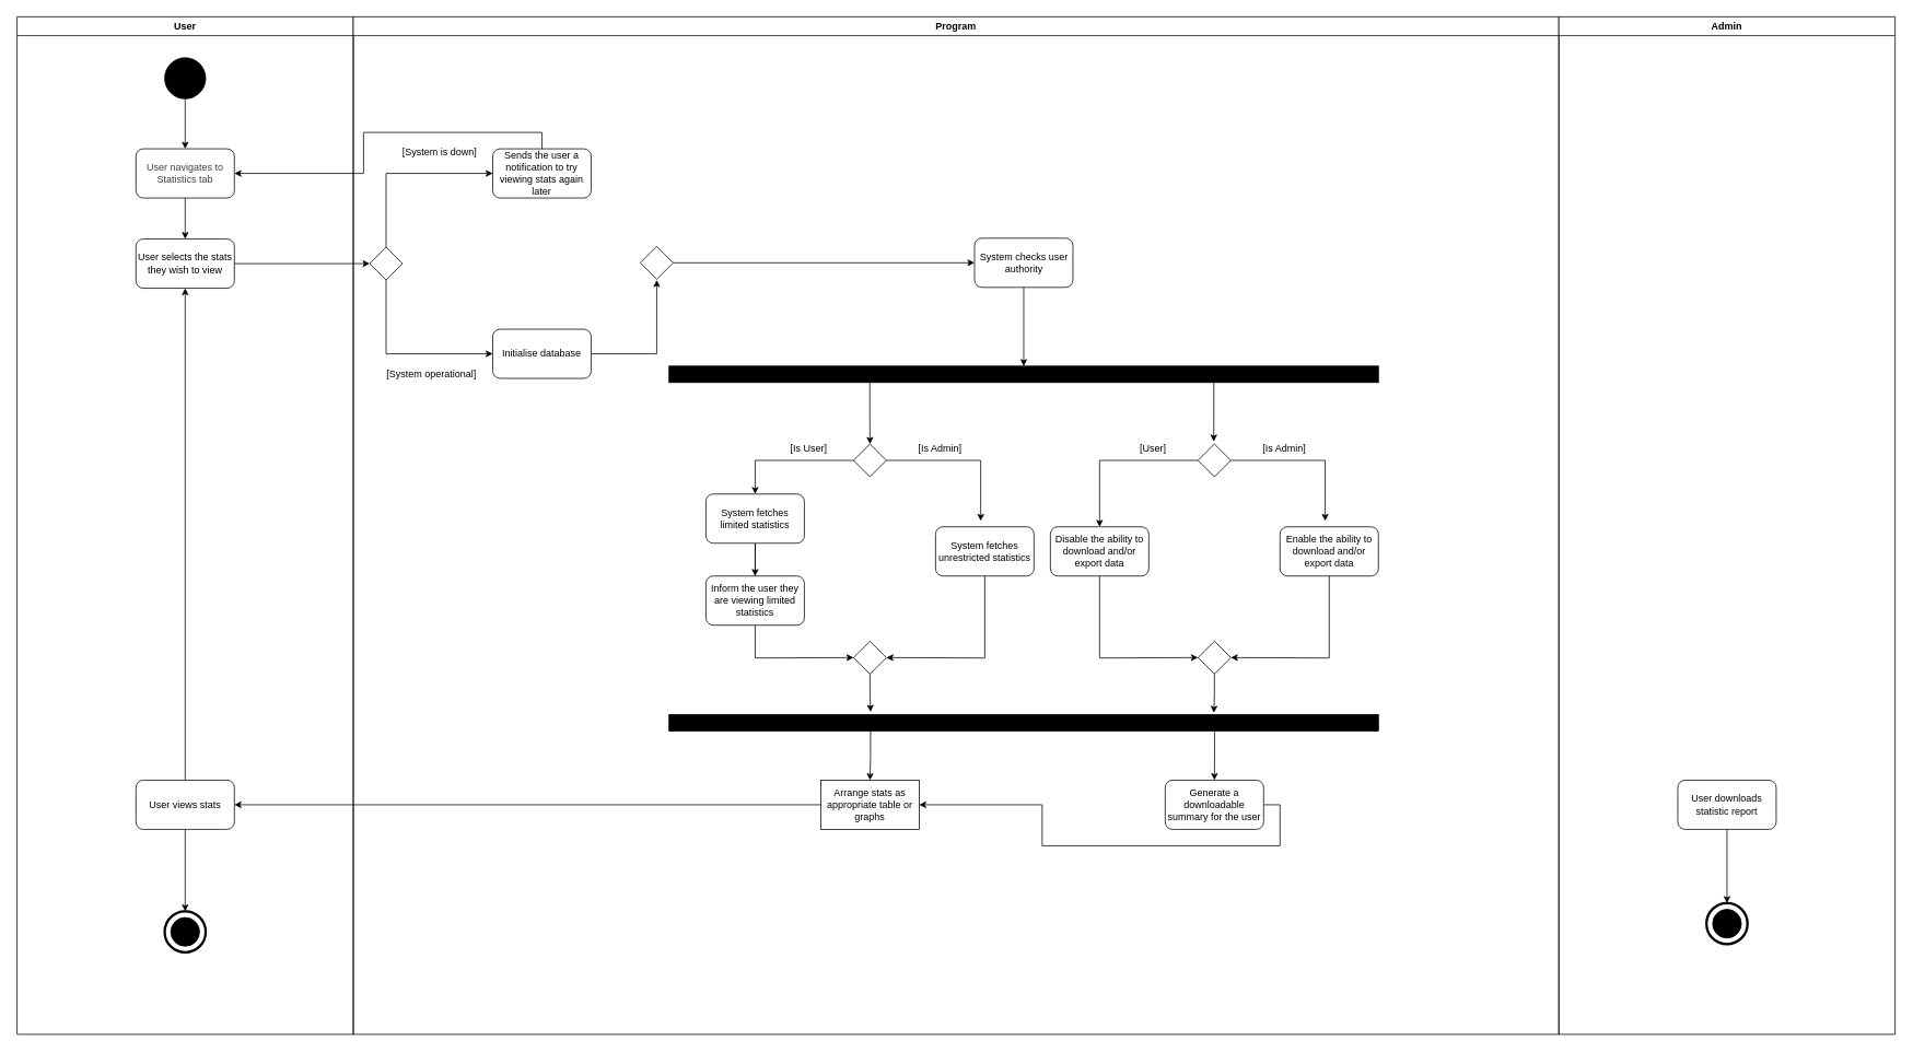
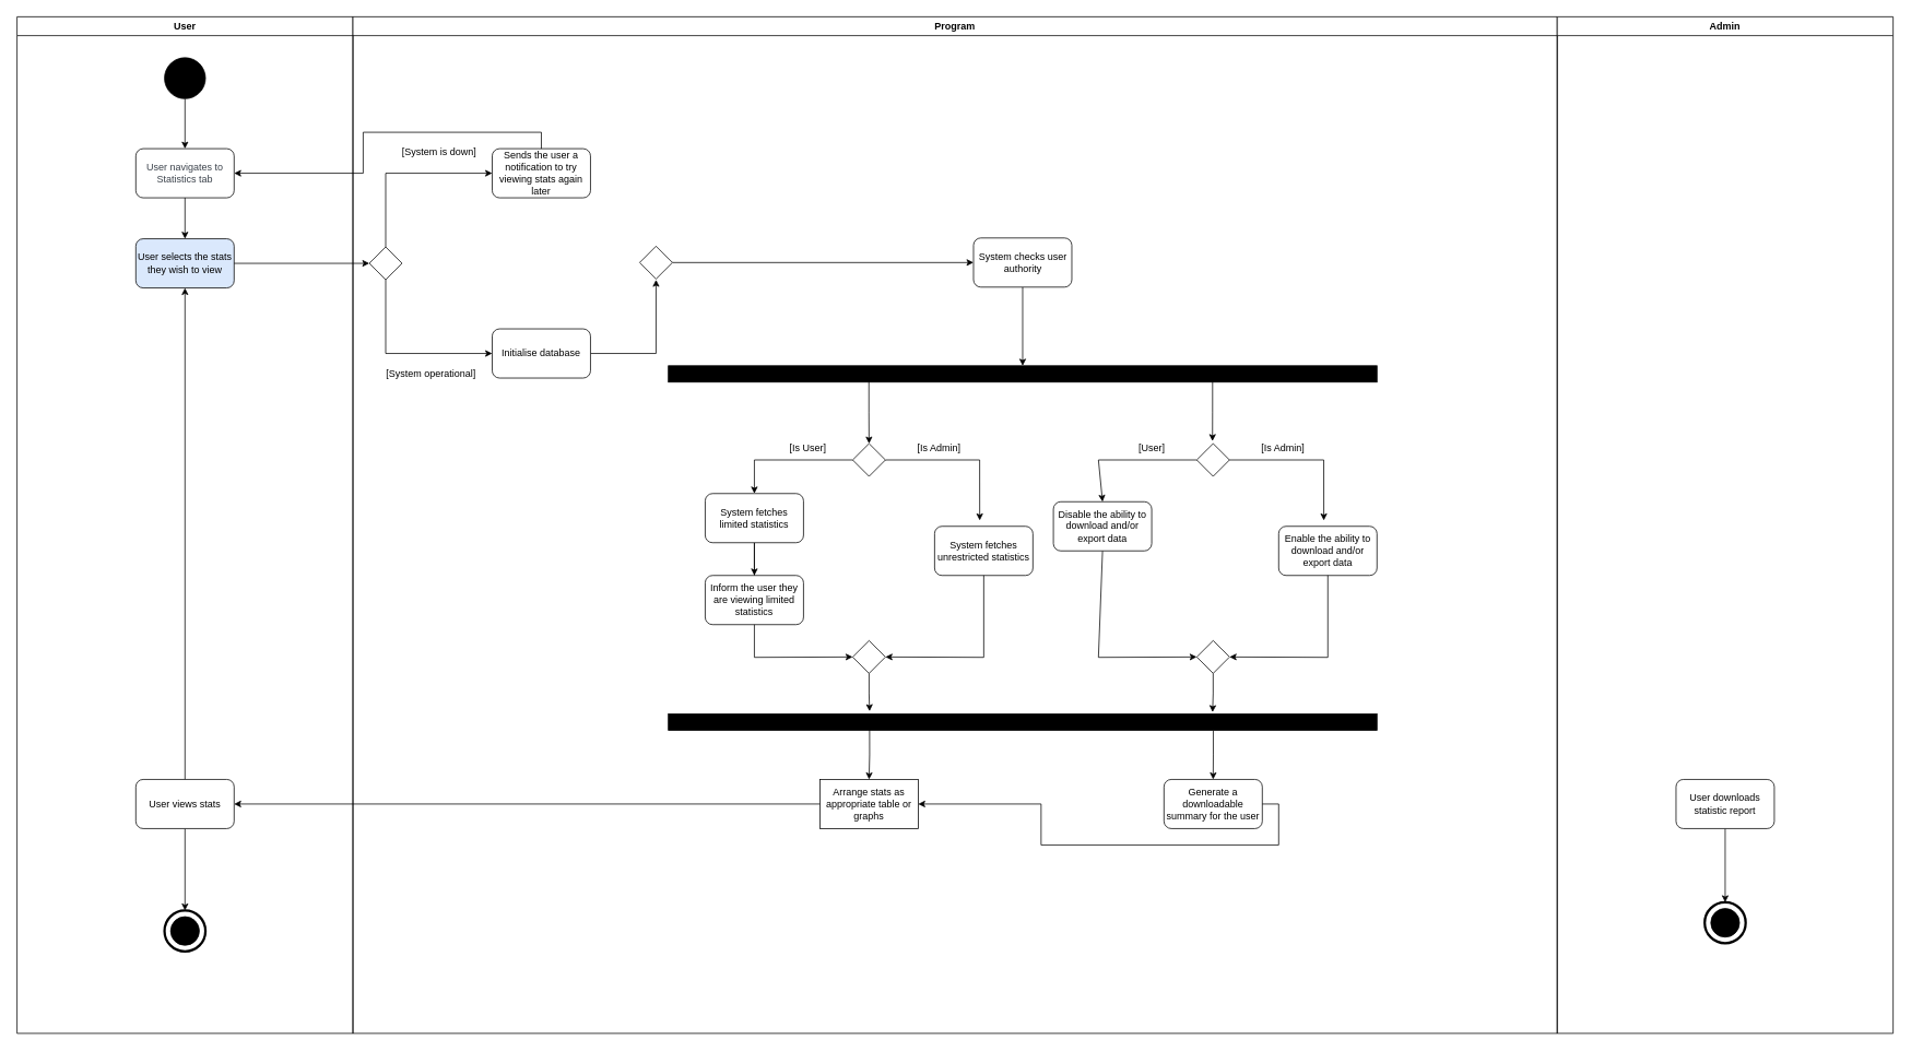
  <mxCell id="0" />
  <mxCell id="1" parent="0" />
  <mxCell id="2" value="User" style="swimlane;whiteSpace=wrap;html=1;" vertex="1" parent="1"><mxGeometry x="20" y="20" width="410" height="1241" as="geometry" /></mxCell>
  <mxCell id="3" value="" style="edgeStyle=orthogonalEdgeStyle;rounded=0;orthogonalLoop=1;jettySize=auto;html=1;" edge="1" parent="2" source="4" target="7"><mxGeometry relative="1" as="geometry" /></mxCell>
  <mxCell id="4" value="&lt;span data-lucid-content=&quot;{&amp;quot;t&amp;quot;:&amp;quot;User navigates to the sign up page&amp;quot;,&amp;quot;m&amp;quot;:[{&amp;quot;s&amp;quot;:0,&amp;quot;n&amp;quot;:&amp;quot;s&amp;quot;,&amp;quot;v&amp;quot;:22.222,&amp;quot;e&amp;quot;:34},{&amp;quot;s&amp;quot;:0,&amp;quot;n&amp;quot;:&amp;quot;fsp&amp;quot;,&amp;quot;v&amp;quot;:&amp;quot;ss_presetShapeStyle1_textStyle&amp;quot;,&amp;quot;e&amp;quot;:34},{&amp;quot;s&amp;quot;:0,&amp;quot;n&amp;quot;:&amp;quot;fsp2&amp;quot;,&amp;quot;v&amp;quot;:&amp;quot;ss_presetShapeStyle1_textStyle&amp;quot;,&amp;quot;e&amp;quot;:34}]}&quot; data-lucid-type=&quot;application/vnd.lucid.text&quot;&gt;&lt;span style=&quot;color: rgb(58, 65, 74);&quot;&gt;&lt;font style=&quot;font-size: 12px;&quot;&gt;User navigates to Statistics tab&lt;/font&gt;&lt;/span&gt;&lt;/span&gt;" style="rounded=1;whiteSpace=wrap;html=1;" vertex="1" parent="2"><mxGeometry x="145" y="161" width="120" height="60" as="geometry" /></mxCell>
  <mxCell id="5" value="" style="edgeStyle=orthogonalEdgeStyle;rounded=0;orthogonalLoop=1;jettySize=auto;html=1;" edge="1" parent="2" source="6" target="4"><mxGeometry relative="1" as="geometry" /></mxCell>
  <mxCell id="6" value="" style="ellipse;whiteSpace=wrap;html=1;aspect=fixed;fillColor=#000000;" vertex="1" parent="2"><mxGeometry x="180" y="50" width="50" height="50" as="geometry" /></mxCell>
- <mxCell id="7" value="User selects the stats they wish to view" style="rounded=1;whiteSpace=wrap;html=1;" vertex="1" parent="2"><mxGeometry x="145" y="271" width="120" height="60" as="geometry" /></mxCell>
+ <mxCell id="7" value="User selects the stats they wish to view" style="rounded=1;whiteSpace=wrap;html=1;fillColor=#dae8fc;" vertex="1" parent="2"><mxGeometry x="145" y="271" width="120" height="60" as="geometry" /></mxCell>
  <mxCell id="8" style="edgeStyle=none;rounded=0;orthogonalLoop=1;jettySize=auto;html=1;exitX=0.5;exitY=0;exitDx=0;exitDy=0;entryX=0.5;entryY=1;entryDx=0;entryDy=0;" edge="1" parent="2" source="10" target="7"><mxGeometry relative="1" as="geometry" /></mxCell>
  <mxCell id="9" style="edgeStyle=orthogonalEdgeStyle;rounded=0;orthogonalLoop=1;jettySize=auto;html=1;exitX=0.5;exitY=1;exitDx=0;exitDy=0;entryX=0.5;entryY=0;entryDx=0;entryDy=0;" edge="1" parent="2" source="10" target="12"><mxGeometry relative="1" as="geometry" /></mxCell>
  <mxCell id="10" value="User views stats" style="rounded=1;whiteSpace=wrap;html=1;" vertex="1" parent="2"><mxGeometry x="145" y="931" width="120" height="60" as="geometry" /></mxCell>
  <mxCell id="11" value="" style="group" vertex="1" connectable="0" parent="2"><mxGeometry x="180" y="1091" width="50" height="50" as="geometry" /></mxCell>
  <mxCell id="12" value="" style="ellipse;whiteSpace=wrap;html=1;aspect=fixed;fillColor=none;strokeWidth=3;movable=1;resizable=1;rotatable=1;deletable=1;editable=1;locked=0;connectable=1;" vertex="1" parent="11"><mxGeometry width="50" height="50" as="geometry" /></mxCell>
  <mxCell id="13" value="" style="ellipse;whiteSpace=wrap;html=1;aspect=fixed;fillColor=#000000;movable=1;resizable=1;rotatable=1;deletable=1;editable=1;locked=0;connectable=1;" vertex="1" parent="11"><mxGeometry x="7.5" y="7.5" width="35" height="35" as="geometry" /></mxCell>
  <mxCell id="14" value="Program" style="swimlane;whiteSpace=wrap;html=1;" vertex="1" parent="1"><mxGeometry x="430" y="20" width="1470" height="1241" as="geometry" /></mxCell>
  <mxCell id="15" style="edgeStyle=orthogonalEdgeStyle;rounded=0;orthogonalLoop=1;jettySize=auto;html=1;exitX=0.5;exitY=1;exitDx=0;exitDy=0;entryX=0.5;entryY=0;entryDx=0;entryDy=0;" edge="1" parent="14" source="16" target="55"><mxGeometry relative="1" as="geometry" /></mxCell>
  <mxCell id="16" value="System checks user authority" style="rounded=1;whiteSpace=wrap;html=1;" vertex="1" parent="14"><mxGeometry x="757.5" y="270" width="120" height="60" as="geometry" /></mxCell>
  <mxCell id="17" style="edgeStyle=none;rounded=0;orthogonalLoop=1;jettySize=auto;html=1;exitX=0;exitY=0.5;exitDx=0;exitDy=0;entryX=0.5;entryY=0;entryDx=0;entryDy=0;curved=0;jumpStyle=none;" edge="1" parent="14" source="19" target="22"><mxGeometry relative="1" as="geometry"><mxPoint x="490" y="582" as="targetPoint" /><Array as="points"><mxPoint x="490" y="541" /></Array></mxGeometry></mxCell>
  <mxCell id="18" style="edgeStyle=orthogonalEdgeStyle;rounded=0;orthogonalLoop=1;jettySize=auto;html=1;entryX=0.5;entryY=0;entryDx=0;entryDy=0;exitX=0.283;exitY=0.92;exitDx=0;exitDy=0;exitPerimeter=0;" edge="1" parent="14" source="55" target="19"><mxGeometry relative="1" as="geometry"><mxPoint x="610" y="481" as="targetPoint" /><mxPoint x="670" y="481" as="sourcePoint" /></mxGeometry></mxCell>
  <mxCell id="19" value="" style="rhombus;whiteSpace=wrap;html=1;" vertex="1" parent="14"><mxGeometry x="610" y="521" width="40" height="40" as="geometry" /></mxCell>
  <mxCell id="20" style="edgeStyle=none;rounded=0;orthogonalLoop=1;jettySize=auto;html=1;exitX=0.5;exitY=1;exitDx=0;exitDy=0;entryX=0;entryY=0.5;entryDx=0;entryDy=0;" edge="1" parent="14" source="22" target="28"><mxGeometry relative="1" as="geometry"><Array as="points"><mxPoint x="490" y="782" /></Array></mxGeometry></mxCell>
  <mxCell id="21" style="edgeStyle=none;rounded=0;orthogonalLoop=1;jettySize=auto;html=1;exitX=0.5;exitY=1;exitDx=0;exitDy=0;entryX=0.5;entryY=0;entryDx=0;entryDy=0;" edge="1" parent="14" source="22" target="52"><mxGeometry relative="1" as="geometry" /></mxCell>
  <mxCell id="22" value="System fetches limited statistics" style="rounded=1;whiteSpace=wrap;html=1;" vertex="1" parent="14"><mxGeometry x="430" y="582" width="120" height="60" as="geometry" /></mxCell>
  <mxCell id="23" style="edgeStyle=none;rounded=0;orthogonalLoop=1;jettySize=auto;html=1;exitX=0.5;exitY=1;exitDx=0;exitDy=0;entryX=1;entryY=0.5;entryDx=0;entryDy=0;" edge="1" parent="14" source="24" target="28"><mxGeometry relative="1" as="geometry"><mxPoint x="770" y="792" as="targetPoint" /><Array as="points"><mxPoint x="770" y="662" /><mxPoint x="770" y="782" /></Array></mxGeometry></mxCell>
  <mxCell id="24" value="System fetches unrestricted statistics" style="rounded=1;whiteSpace=wrap;html=1;" vertex="1" parent="14"><mxGeometry x="710" y="622" width="120" height="60" as="geometry" /></mxCell>
  <mxCell id="25" style="edgeStyle=none;rounded=0;orthogonalLoop=1;jettySize=auto;html=1;exitX=1;exitY=0.5;exitDx=0;exitDy=0;entryX=0.459;entryY=-0.119;entryDx=0;entryDy=0;entryPerimeter=0;" edge="1" parent="14" source="19" target="24"><mxGeometry relative="1" as="geometry"><Array as="points"><mxPoint x="765" y="541" /></Array></mxGeometry></mxCell>
  <mxCell id="26" value="[Is User]" style="text;html=1;align=center;verticalAlign=middle;resizable=0;points=[];autosize=1;strokeColor=none;fillColor=none;" vertex="1" parent="14"><mxGeometry x="520" y="512" width="70" height="30" as="geometry" /></mxCell>
  <mxCell id="27" value="[Is Admin]" style="text;html=1;align=center;verticalAlign=middle;resizable=0;points=[];autosize=1;strokeColor=none;fillColor=none;" vertex="1" parent="14"><mxGeometry x="675" y="512" width="80" height="30" as="geometry" /></mxCell>
  <mxCell id="28" value="" style="rhombus;whiteSpace=wrap;html=1;" vertex="1" parent="14"><mxGeometry x="610" y="761.5" width="40" height="40" as="geometry" /></mxCell>
  <mxCell id="29" style="edgeStyle=orthogonalEdgeStyle;rounded=0;orthogonalLoop=1;jettySize=auto;html=1;entryX=0.5;entryY=0;entryDx=0;entryDy=0;exitX=0.284;exitY=0.9;exitDx=0;exitDy=0;exitPerimeter=0;" edge="1" parent="14" source="56" target="30"><mxGeometry relative="1" as="geometry"><mxPoint x="660" y="901" as="targetPoint" /><mxPoint x="630" y="881" as="sourcePoint" /></mxGeometry></mxCell>
  <mxCell id="30" value="Arrange stats as appropriate table or graphs" style="whiteSpace=wrap;html=1;rounded=0;" vertex="1" parent="14"><mxGeometry x="570" y="931" width="120" height="60" as="geometry" /></mxCell>
  <mxCell id="31" value="Sends the user a notification to try viewing stats again later" style="rounded=1;whiteSpace=wrap;html=1;" vertex="1" parent="14"><mxGeometry x="170" y="161" width="120" height="60" as="geometry" /></mxCell>
  <mxCell id="32" style="edgeStyle=none;rounded=0;orthogonalLoop=1;jettySize=auto;html=1;exitX=0.5;exitY=0;exitDx=0;exitDy=0;entryX=0;entryY=0.5;entryDx=0;entryDy=0;" edge="1" parent="14" source="34" target="31"><mxGeometry relative="1" as="geometry"><Array as="points"><mxPoint x="40" y="191" /></Array></mxGeometry></mxCell>
  <mxCell id="33" style="edgeStyle=none;rounded=0;orthogonalLoop=1;jettySize=auto;html=1;exitX=0.5;exitY=1;exitDx=0;exitDy=0;entryX=0;entryY=0.5;entryDx=0;entryDy=0;" edge="1" parent="14" source="34" target="37"><mxGeometry relative="1" as="geometry"><Array as="points"><mxPoint x="40" y="411" /></Array></mxGeometry></mxCell>
  <mxCell id="34" value="" style="rhombus;whiteSpace=wrap;html=1;" vertex="1" parent="14"><mxGeometry x="20" y="281" width="40" height="40" as="geometry" /></mxCell>
  <mxCell id="35" value="[System is down]" style="text;html=1;align=center;verticalAlign=middle;resizable=0;points=[];autosize=1;strokeColor=none;fillColor=none;" vertex="1" parent="14"><mxGeometry x="50" y="151" width="110" height="30" as="geometry" /></mxCell>
  <mxCell id="36" style="edgeStyle=none;rounded=0;orthogonalLoop=1;jettySize=auto;html=1;exitX=1;exitY=0.5;exitDx=0;exitDy=0;" edge="1" parent="14" source="37"><mxGeometry relative="1" as="geometry"><mxPoint x="370" y="321" as="targetPoint" /><Array as="points"><mxPoint x="370" y="411" /></Array></mxGeometry></mxCell>
  <mxCell id="37" value="Initialise database" style="rounded=1;whiteSpace=wrap;html=1;" vertex="1" parent="14"><mxGeometry x="170" y="381" width="120" height="60" as="geometry" /></mxCell>
  <mxCell id="38" style="edgeStyle=none;rounded=0;orthogonalLoop=1;jettySize=auto;html=1;exitX=1;exitY=0.5;exitDx=0;exitDy=0;entryX=0;entryY=0.5;entryDx=0;entryDy=0;" edge="1" parent="14" source="39" target="16"><mxGeometry relative="1" as="geometry" /></mxCell>
  <mxCell id="39" value="" style="rhombus;whiteSpace=wrap;html=1;" vertex="1" parent="14"><mxGeometry x="350" y="280" width="40" height="40" as="geometry" /></mxCell>
  <mxCell id="40" value="[System operational]" style="text;html=1;align=center;verticalAlign=middle;resizable=0;points=[];autosize=1;strokeColor=none;fillColor=none;" vertex="1" parent="14"><mxGeometry x="30" y="421" width="130" height="30" as="geometry" /></mxCell>
  <mxCell id="41" style="edgeStyle=none;rounded=0;orthogonalLoop=1;jettySize=auto;html=1;exitX=0;exitY=0.5;exitDx=0;exitDy=0;entryX=0.5;entryY=0;entryDx=0;entryDy=0;curved=0;jumpStyle=none;" edge="1" parent="14" source="43" target="45"><mxGeometry relative="1" as="geometry"><mxPoint x="910" y="582" as="targetPoint" /><Array as="points"><mxPoint x="910" y="541" /></Array></mxGeometry></mxCell>
  <mxCell id="42" style="edgeStyle=orthogonalEdgeStyle;rounded=0;orthogonalLoop=1;jettySize=auto;html=1;exitX=0.768;exitY=0.94;exitDx=0;exitDy=0;exitPerimeter=0;entryX=0.48;entryY=-0.075;entryDx=0;entryDy=0;entryPerimeter=0;" edge="1" parent="14" source="55" target="43"><mxGeometry relative="1" as="geometry"><mxPoint x="1020" y="491" as="targetPoint" /></mxGeometry></mxCell>
  <mxCell id="43" value="" style="rhombus;whiteSpace=wrap;html=1;" vertex="1" parent="14"><mxGeometry x="1030" y="521" width="40" height="40" as="geometry" /></mxCell>
  <mxCell id="44" style="edgeStyle=none;rounded=0;orthogonalLoop=1;jettySize=auto;html=1;exitX=0.5;exitY=1;exitDx=0;exitDy=0;entryX=0;entryY=0.5;entryDx=0;entryDy=0;" edge="1" parent="14" source="45"><mxGeometry relative="1" as="geometry"><Array as="points"><mxPoint x="910" y="782" /></Array><mxPoint x="1030" y="781.5" as="targetPoint" /></mxGeometry></mxCell>
- <mxCell id="45" value="Disable the ability to download and/or export data" style="rounded=1;whiteSpace=wrap;html=1;" vertex="1" parent="14"><mxGeometry x="850" y="622" width="120" height="60" as="geometry" /></mxCell>
+ <mxCell id="45" value="Disable the ability to download and/or export data" style="rounded=1;whiteSpace=wrap;html=1;" vertex="1" parent="14"><mxGeometry x="855" y="592" width="120" height="60" as="geometry" /></mxCell>
  <mxCell id="46" style="edgeStyle=none;rounded=0;orthogonalLoop=1;jettySize=auto;html=1;exitX=0.5;exitY=1;exitDx=0;exitDy=0;entryX=1;entryY=0.5;entryDx=0;entryDy=0;" edge="1" parent="14" source="47"><mxGeometry relative="1" as="geometry"><mxPoint x="1070" y="781.5" as="targetPoint" /><Array as="points"><mxPoint x="1190" y="662" /><mxPoint x="1190" y="782" /></Array></mxGeometry></mxCell>
  <mxCell id="47" value="Enable the ability to download and/or export data" style="rounded=1;whiteSpace=wrap;html=1;" vertex="1" parent="14"><mxGeometry x="1130" y="622" width="120" height="60" as="geometry" /></mxCell>
  <mxCell id="48" style="edgeStyle=none;rounded=0;orthogonalLoop=1;jettySize=auto;html=1;exitX=1;exitY=0.5;exitDx=0;exitDy=0;entryX=0.459;entryY=-0.119;entryDx=0;entryDy=0;entryPerimeter=0;" edge="1" parent="14" source="43" target="47"><mxGeometry relative="1" as="geometry"><Array as="points"><mxPoint x="1185" y="541" /></Array></mxGeometry></mxCell>
  <mxCell id="49" value="[User]" style="text;html=1;align=center;verticalAlign=middle;resizable=0;points=[];autosize=1;strokeColor=none;fillColor=none;" vertex="1" parent="14"><mxGeometry x="945" y="512" width="60" height="30" as="geometry" /></mxCell>
  <mxCell id="50" value="[Is Admin]" style="text;html=1;align=center;verticalAlign=middle;resizable=0;points=[];autosize=1;strokeColor=none;fillColor=none;" vertex="1" parent="14"><mxGeometry x="1095" y="512" width="80" height="30" as="geometry" /></mxCell>
  <mxCell id="51" value="" style="rhombus;whiteSpace=wrap;html=1;" vertex="1" parent="14"><mxGeometry x="1030" y="761.5" width="40" height="40" as="geometry" /></mxCell>
  <mxCell id="52" value="Inform the user they are viewing limited statistics" style="rounded=1;whiteSpace=wrap;html=1;" vertex="1" parent="14"><mxGeometry x="430" y="682" width="120" height="60" as="geometry" /></mxCell>
  <mxCell id="53" style="edgeStyle=orthogonalEdgeStyle;rounded=0;orthogonalLoop=1;jettySize=auto;html=1;entryX=0.5;entryY=0;entryDx=0;entryDy=0;exitX=0.769;exitY=1.014;exitDx=0;exitDy=0;exitPerimeter=0;" edge="1" parent="14" source="56" target="54"><mxGeometry relative="1" as="geometry"><mxPoint x="1090" y="891" as="targetPoint" /><mxPoint x="1020" y="911" as="sourcePoint" /></mxGeometry></mxCell>
  <mxCell id="54" value="Generate a downloadable summary for the user" style="rounded=1;whiteSpace=wrap;html=1;" vertex="1" parent="14"><mxGeometry x="990" y="931" width="120" height="60" as="geometry" /></mxCell>
  <mxCell id="55" value="" style="rounded=0;whiteSpace=wrap;html=1;fillColor=#000000;" vertex="1" parent="14"><mxGeometry x="385" y="426" width="865" height="20" as="geometry" /></mxCell>
  <mxCell id="56" value="" style="rounded=0;whiteSpace=wrap;html=1;fillColor=#000000;" vertex="1" parent="14"><mxGeometry x="385" y="851" width="865" height="20" as="geometry" /></mxCell>
  <mxCell id="57" style="edgeStyle=orthogonalEdgeStyle;rounded=0;orthogonalLoop=1;jettySize=auto;html=1;exitX=0.5;exitY=1;exitDx=0;exitDy=0;entryX=0.768;entryY=-0.106;entryDx=0;entryDy=0;entryPerimeter=0;" edge="1" parent="14" source="51" target="56"><mxGeometry relative="1" as="geometry" /></mxCell>
  <mxCell id="58" style="edgeStyle=orthogonalEdgeStyle;rounded=0;orthogonalLoop=1;jettySize=auto;html=1;exitX=0.5;exitY=1;exitDx=0;exitDy=0;entryX=0.284;entryY=-0.165;entryDx=0;entryDy=0;entryPerimeter=0;" edge="1" parent="14" source="28" target="56"><mxGeometry relative="1" as="geometry" /></mxCell>
  <mxCell id="59" style="edgeStyle=none;rounded=0;orthogonalLoop=1;jettySize=auto;html=1;exitX=1;exitY=0.5;exitDx=0;exitDy=0;entryX=0;entryY=0.5;entryDx=0;entryDy=0;" edge="1" parent="1" source="7" target="34"><mxGeometry relative="1" as="geometry" /></mxCell>
  <mxCell id="60" style="edgeStyle=none;rounded=0;orthogonalLoop=1;jettySize=auto;html=1;exitX=0;exitY=0.5;exitDx=0;exitDy=0;entryX=1;entryY=0.5;entryDx=0;entryDy=0;" edge="1" parent="1" source="30" target="10"><mxGeometry relative="1" as="geometry"><mxPoint x="310" y="731" as="targetPoint" /></mxGeometry></mxCell>
  <mxCell id="61" style="edgeStyle=orthogonalEdgeStyle;rounded=0;orthogonalLoop=1;jettySize=auto;html=1;exitX=0.5;exitY=0;exitDx=0;exitDy=0;entryX=1;entryY=0.5;entryDx=0;entryDy=0;" edge="1" parent="1" source="31" target="4"><mxGeometry relative="1" as="geometry" /></mxCell>
  <mxCell id="62" value="Admin" style="swimlane;whiteSpace=wrap;html=1;" vertex="1" parent="1"><mxGeometry x="1900" y="20" width="410" height="1241" as="geometry" /></mxCell>
  <mxCell id="63" style="edgeStyle=none;rounded=0;orthogonalLoop=1;jettySize=auto;html=1;exitX=0.5;exitY=1;exitDx=0;exitDy=0;entryX=0.5;entryY=0;entryDx=0;entryDy=0;" edge="1" parent="62" source="64" target="66"><mxGeometry relative="1" as="geometry" /></mxCell>
  <mxCell id="64" value="User downloads statistic report" style="rounded=1;whiteSpace=wrap;html=1;" vertex="1" parent="62"><mxGeometry x="145" y="931" width="120" height="60" as="geometry" /></mxCell>
  <mxCell id="65" value="" style="group" vertex="1" connectable="0" parent="62"><mxGeometry x="180" y="1081" width="50" height="50" as="geometry" /></mxCell>
  <mxCell id="66" value="" style="ellipse;whiteSpace=wrap;html=1;aspect=fixed;fillColor=none;strokeWidth=3;movable=1;resizable=1;rotatable=1;deletable=1;editable=1;locked=0;connectable=1;" vertex="1" parent="65"><mxGeometry width="50" height="50" as="geometry" /></mxCell>
  <mxCell id="67" value="" style="ellipse;whiteSpace=wrap;html=1;aspect=fixed;fillColor=#000000;movable=1;resizable=1;rotatable=1;deletable=1;editable=1;locked=0;connectable=1;" vertex="1" parent="65"><mxGeometry x="7.5" y="7.5" width="35" height="35" as="geometry" /></mxCell>
  <mxCell id="68" style="edgeStyle=orthogonalEdgeStyle;rounded=0;orthogonalLoop=1;jettySize=auto;html=1;exitX=1;exitY=0.5;exitDx=0;exitDy=0;" edge="1" parent="1" source="54" target="30"><mxGeometry relative="1" as="geometry" /></mxCell>
